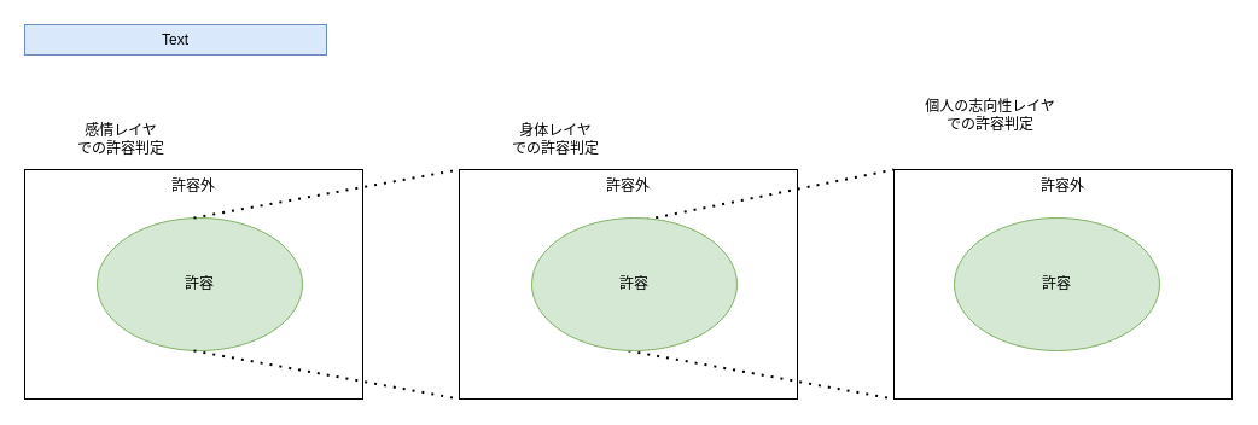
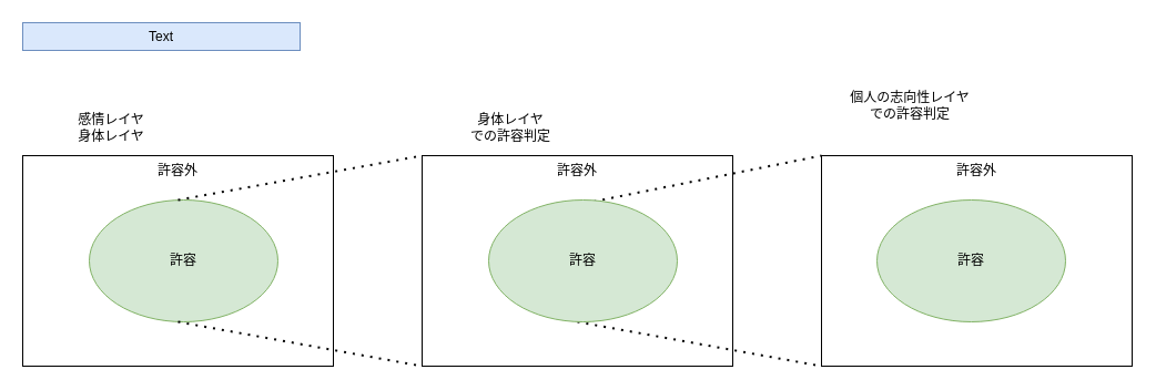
  <mxCell id="0" />
  <mxCell id="1" parent="0" />
  <mxCell id="2" value="Text" style="text;html=1;align=center;verticalAlign=middle;whiteSpace=wrap;rounded=0;fillColor=#dae8fc;strokeColor=#6c8ebf;" vertex="1" parent="1"><mxGeometry x="20" y="20" width="250" height="25" as="geometry" /></mxCell>
  <mxCell id="3" value="許容外" style="rounded=0;whiteSpace=wrap;html=1;labelPosition=center;verticalLabelPosition=middle;align=center;verticalAlign=top;" vertex="1" parent="1"><mxGeometry x="20" y="140" width="280" height="190" as="geometry" /></mxCell>
  <mxCell id="4" value="許容" style="ellipse;whiteSpace=wrap;html=1;fillColor=#d5e8d4;strokeColor=#82b366;" vertex="1" parent="1"><mxGeometry x="80" y="180" width="170" height="110" as="geometry" /></mxCell>
  <mxCell id="5" value="許容外" style="rounded=0;whiteSpace=wrap;html=1;labelPosition=center;verticalLabelPosition=middle;align=center;verticalAlign=top;" vertex="1" parent="1"><mxGeometry x="380" y="140" width="280" height="190" as="geometry" /></mxCell>
  <mxCell id="6" value="" style="endArrow=none;dashed=1;html=1;dashPattern=1 3;strokeWidth=2;rounded=0;exitX=0.5;exitY=0;exitDx=0;exitDy=0;entryX=0;entryY=0;entryDx=0;entryDy=0;" edge="1" parent="1" target="5"><mxGeometry width="50" height="50" relative="1" as="geometry"><mxPoint x="160" y="180" as="sourcePoint" /><mxPoint x="490" y="350" as="targetPoint" /></mxGeometry></mxCell>
  <mxCell id="7" value="" style="endArrow=none;dashed=1;html=1;dashPattern=1 3;strokeWidth=2;rounded=0;exitX=0.5;exitY=1;exitDx=0;exitDy=0;entryX=0;entryY=1;entryDx=0;entryDy=0;" edge="1" parent="1" target="5"><mxGeometry width="50" height="50" relative="1" as="geometry"><mxPoint x="160" y="290" as="sourcePoint" /><mxPoint x="520" y="390" as="targetPoint" /></mxGeometry></mxCell>
- <mxCell id="8" value="感情レイヤ&lt;div&gt;での許容判定&lt;/div&gt;" style="text;html=1;align=center;verticalAlign=middle;whiteSpace=wrap;rounded=0;" vertex="1" parent="1"><mxGeometry x="20" y="100" width="160" height="30" as="geometry" /></mxCell>
+ <mxCell id="8" value="感情レイヤ&lt;div&gt;身体レイヤ&lt;/div&gt;" style="text;html=1;align=center;verticalAlign=middle;whiteSpace=wrap;rounded=0;" vertex="1" parent="1"><mxGeometry x="20" y="100" width="160" height="30" as="geometry" /></mxCell>
  <mxCell id="9" value="身体レイヤ&lt;div&gt;での許容判定&lt;/div&gt;" style="text;html=1;align=center;verticalAlign=middle;whiteSpace=wrap;rounded=0;" vertex="1" parent="1"><mxGeometry x="380" y="100" width="160" height="30" as="geometry" /></mxCell>
  <mxCell id="10" value="許容外" style="rounded=0;whiteSpace=wrap;html=1;labelPosition=center;verticalLabelPosition=middle;align=center;verticalAlign=top;" vertex="1" parent="1"><mxGeometry x="740" y="140" width="280" height="190" as="geometry" /></mxCell>
  <mxCell id="11" value="個人の志向性レイヤ&lt;div&gt;での許容判定&lt;/div&gt;" style="text;html=1;align=center;verticalAlign=middle;whiteSpace=wrap;rounded=0;" vertex="1" parent="1"><mxGeometry x="740" y="80" width="160" height="30" as="geometry" /></mxCell>
  <mxCell id="12" value="" style="endArrow=none;dashed=1;html=1;dashPattern=1 3;strokeWidth=2;rounded=0;exitX=0.539;exitY=0.027;exitDx=0;exitDy=0;entryX=0;entryY=0;entryDx=0;entryDy=0;exitPerimeter=0;" edge="1" parent="1" target="10"><mxGeometry width="50" height="50" relative="1" as="geometry"><mxPoint x="527.02" y="182.97" as="sourcePoint" /><mxPoint x="730" y="400" as="targetPoint" /></mxGeometry></mxCell>
  <mxCell id="13" value="" style="endArrow=none;dashed=1;html=1;dashPattern=1 3;strokeWidth=2;rounded=0;exitX=0.5;exitY=1;exitDx=0;exitDy=0;entryX=0;entryY=1;entryDx=0;entryDy=0;" edge="1" parent="1" target="10"><mxGeometry width="50" height="50" relative="1" as="geometry"><mxPoint x="520" y="290" as="sourcePoint" /><mxPoint x="730" y="330" as="targetPoint" /></mxGeometry></mxCell>
  <mxCell id="14" value="許容" style="ellipse;whiteSpace=wrap;html=1;fillColor=#d5e8d4;strokeColor=#82b366;" vertex="1" parent="1"><mxGeometry x="440" y="180" width="170" height="110" as="geometry" /></mxCell>
  <mxCell id="15" value="許容" style="ellipse;whiteSpace=wrap;html=1;fillColor=#d5e8d4;strokeColor=#82b366;" vertex="1" parent="1"><mxGeometry x="790" y="180" width="170" height="110" as="geometry" /></mxCell>
